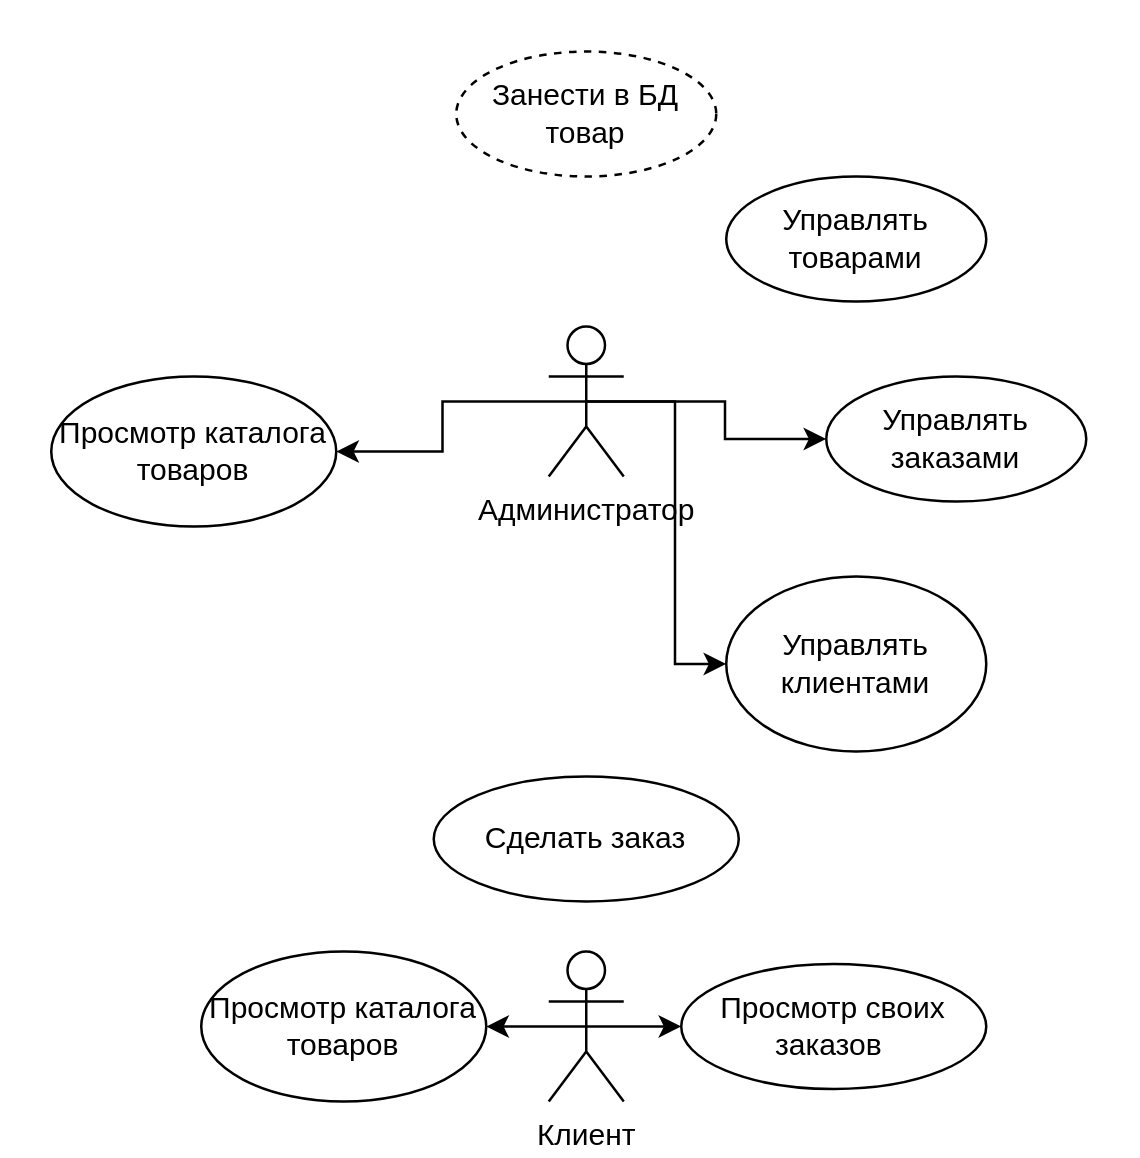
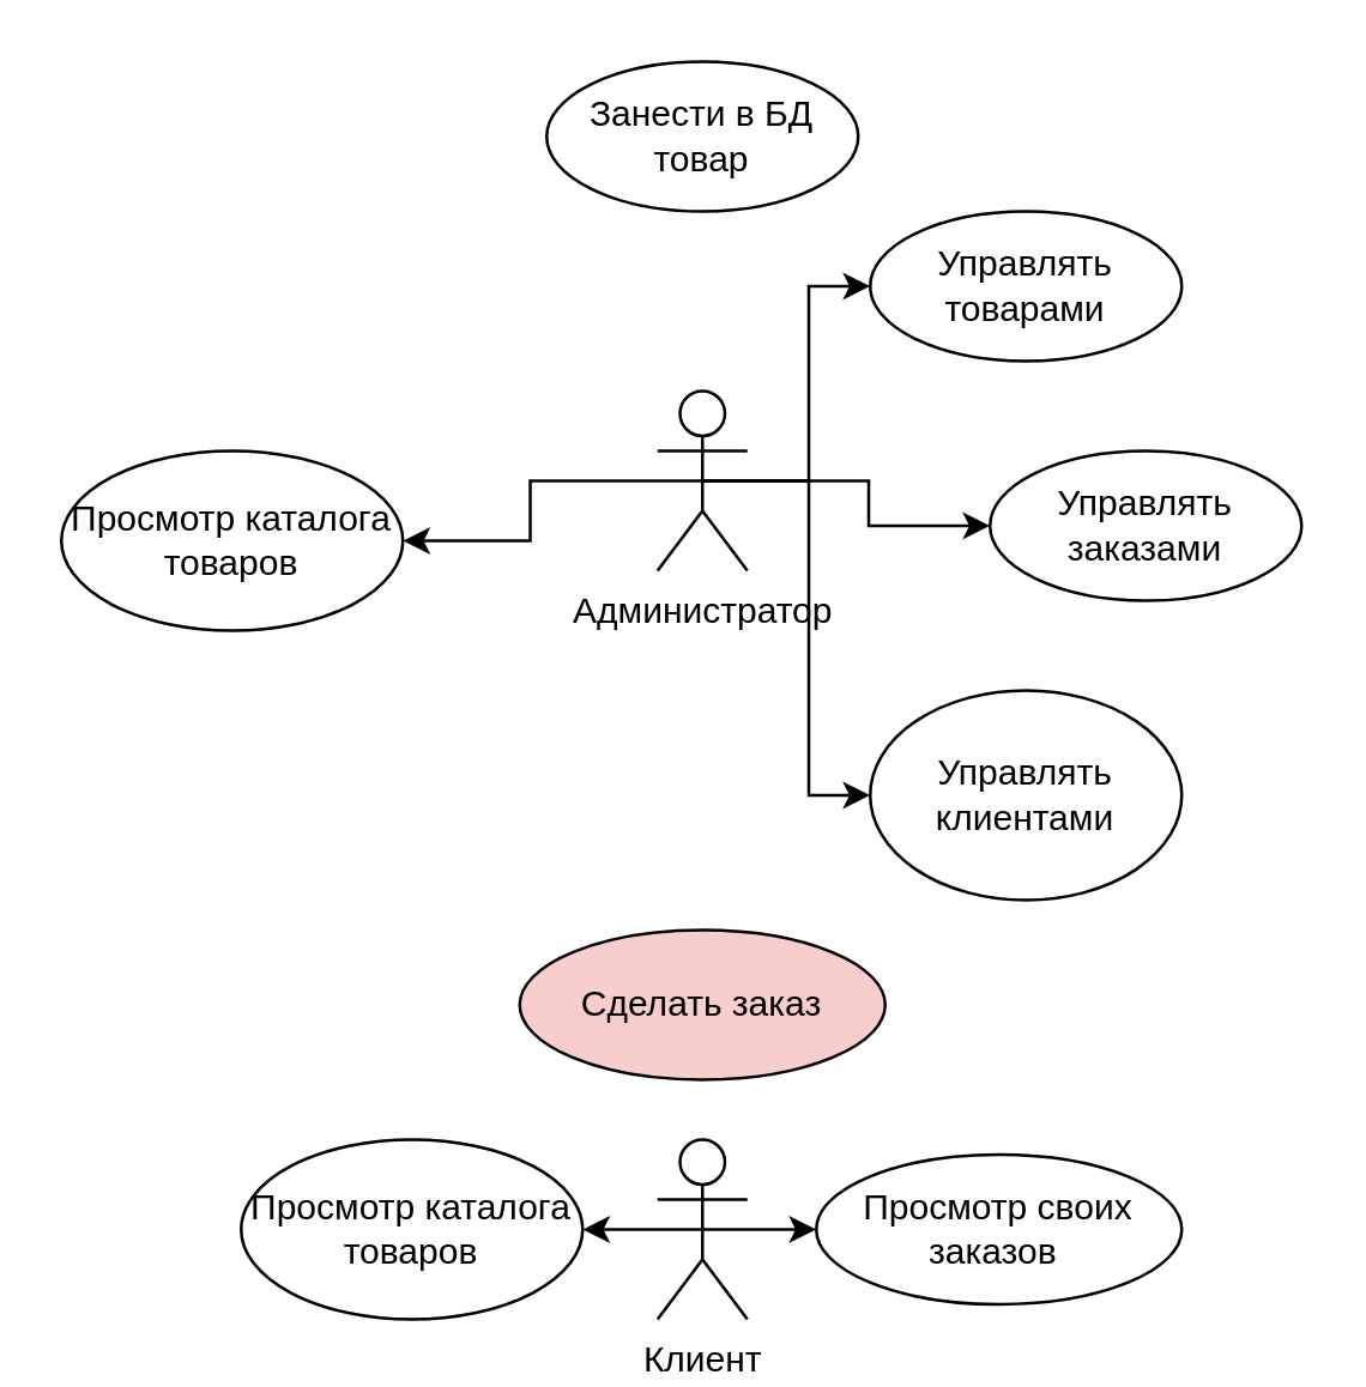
  <mxCell id="0" />
  <mxCell id="1" parent="0" />
  <mxCell id="2" style="edgeStyle=orthogonalEdgeStyle;rounded=0;orthogonalLoop=1;jettySize=auto;html=1;exitX=0.5;exitY=0.5;exitDx=0;exitDy=0;exitPerimeter=0;entryX=1;entryY=0.5;entryDx=0;entryDy=0;" edge="1" parent="1" source="6" target="14"><mxGeometry relative="1" as="geometry" /></mxCell>
  <mxCell id="3" style="edgeStyle=orthogonalEdgeStyle;rounded=0;orthogonalLoop=1;jettySize=auto;html=1;exitX=0.5;exitY=0.5;exitDx=0;exitDy=0;exitPerimeter=0;entryX=0;entryY=0.5;entryDx=0;entryDy=0;" edge="1" parent="1" source="6" target="12"><mxGeometry relative="1" as="geometry" /></mxCell>
  <mxCell id="4" style="edgeStyle=orthogonalEdgeStyle;rounded=0;orthogonalLoop=1;jettySize=auto;html=1;exitX=0.5;exitY=0.5;exitDx=0;exitDy=0;exitPerimeter=0;entryX=0;entryY=0.5;entryDx=0;entryDy=0;" edge="1" parent="1" source="6" target="13"><mxGeometry relative="1" as="geometry" /></mxCell>
+ <mxCell id="5" style="edgeStyle=orthogonalEdgeStyle;rounded=0;orthogonalLoop=1;jettySize=auto;html=1;exitX=0.5;exitY=0.5;exitDx=0;exitDy=0;exitPerimeter=0;entryX=0;entryY=0.5;entryDx=0;entryDy=0;" edge="1" parent="1" source="6" target="11"><mxGeometry relative="1" as="geometry" /></mxCell>
  <mxCell id="6" value="Администратор" style="shape=umlActor;verticalLabelPosition=bottom;verticalAlign=top;html=1;" vertex="1" parent="1"><mxGeometry x="219" y="130" width="30" height="60" as="geometry" /></mxCell>
  <mxCell id="7" style="edgeStyle=orthogonalEdgeStyle;rounded=0;orthogonalLoop=1;jettySize=auto;html=1;exitX=0.5;exitY=0.5;exitDx=0;exitDy=0;exitPerimeter=0;" edge="1" parent="1" source="9" target="15"><mxGeometry relative="1" as="geometry" /></mxCell>
  <mxCell id="8" style="edgeStyle=orthogonalEdgeStyle;rounded=0;orthogonalLoop=1;jettySize=auto;html=1;exitX=0.5;exitY=0.5;exitDx=0;exitDy=0;exitPerimeter=0;entryX=0;entryY=0.5;entryDx=0;entryDy=0;" edge="1" parent="1" source="9" target="16"><mxGeometry relative="1" as="geometry" /></mxCell>
  <mxCell id="9" value="Клиент" style="shape=umlActor;verticalLabelPosition=bottom;verticalAlign=top;html=1;" vertex="1" parent="1"><mxGeometry x="219" y="380" width="30" height="60" as="geometry" /></mxCell>
- <mxCell id="10" value="Занести в БД товар" style="ellipse;whiteSpace=wrap;html=1;dashed=1;" vertex="1" parent="1"><mxGeometry x="182" y="20" width="104" height="50" as="geometry" /></mxCell>
+ <mxCell id="10" value="Занести в БД товар" style="ellipse;whiteSpace=wrap;html=1;" vertex="1" parent="1"><mxGeometry x="182" y="20" width="104" height="50" as="geometry" /></mxCell>
  <mxCell id="11" value="Управлять товарами" style="ellipse;whiteSpace=wrap;html=1;" vertex="1" parent="1"><mxGeometry x="290" y="70" width="104" height="50" as="geometry" /></mxCell>
  <mxCell id="12" value="Управлять заказами" style="ellipse;whiteSpace=wrap;html=1;" vertex="1" parent="1"><mxGeometry x="330" y="150" width="104" height="50" as="geometry" /></mxCell>
  <mxCell id="13" value="Управлять клиентами" style="ellipse;whiteSpace=wrap;html=1;" vertex="1" parent="1"><mxGeometry x="290" y="230" width="104" height="70" as="geometry" /></mxCell>
  <mxCell id="14" value="Просмотр каталога товаров" style="ellipse;whiteSpace=wrap;html=1;" vertex="1" parent="1"><mxGeometry x="20" y="150" width="114" height="60" as="geometry" /></mxCell>
  <mxCell id="15" value="Просмотр каталога товаров" style="ellipse;whiteSpace=wrap;html=1;" vertex="1" parent="1"><mxGeometry x="80" y="380" width="114" height="60" as="geometry" /></mxCell>
  <mxCell id="16" value="Просмотр своих заказов&amp;nbsp;" style="ellipse;whiteSpace=wrap;html=1;" vertex="1" parent="1"><mxGeometry x="272" y="385" width="122" height="50" as="geometry" /></mxCell>
- <mxCell id="17" value="Сделать заказ" style="ellipse;whiteSpace=wrap;html=1;" vertex="1" parent="1"><mxGeometry x="173" y="310" width="122" height="50" as="geometry" /></mxCell>
+ <mxCell id="17" value="Сделать заказ" style="ellipse;whiteSpace=wrap;html=1;fillColor=#f8cecc;" vertex="1" parent="1"><mxGeometry x="173" y="310" width="122" height="50" as="geometry" /></mxCell>
